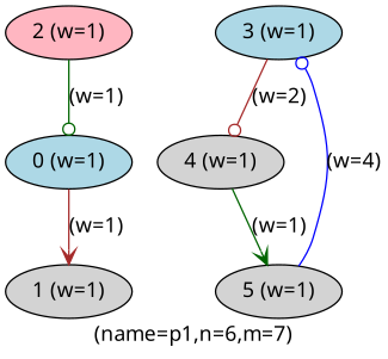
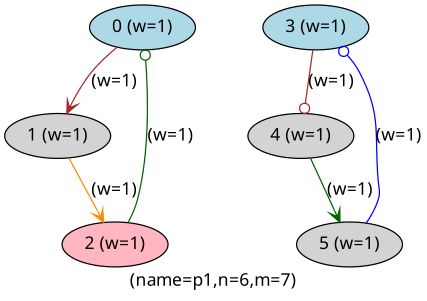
  digraph {
    fontname="Noto Sans"
    label="(name=p1,n=6,m=7)"
    node [fillcolor=lightgrey fontname="Noto Sans" style=filled]
    edge [arrowhead=vee color=brown fontname="Noto Sans"]
    n1 [fillcolor=lightblue label="0 (w=1)"]
    n2 [label="1 (w=1)"]
    n3 [fillcolor=lightpink label="2 (w=1)"]
    n4 [fillcolor=lightblue label="3 (w=1)"]
    n5 [label="4 (w=1)"]
    n6 [label="5 (w=1)"]
    n1 -> n2 [label="(w=1)"]
+   n2 -> n3 [color=darkorange label="(w=1)"]
    n3 -> n1 [arrowhead=odot color=darkgreen label="(w=1)"]
-   n4 -> n5 [arrowhead=odot label="(w=2)"]
+   n4 -> n5 [arrowhead=odot label="(w=1)"]
    n5 -> n6 [color=darkgreen label="(w=1)"]
-   n6 -> n4 [arrowhead=odot color=blue label="(w=4)"]
+   n6 -> n4 [arrowhead=odot color=blue label="(w=1)"]
  }
